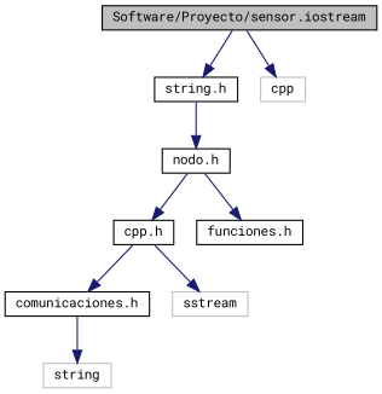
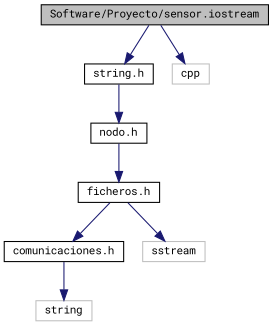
  digraph {
    fontname="Roboto Mono"
    node [color=black fillcolor=white fontname="Roboto Mono" fontsize=10 shape=record style=filled]
    edge [color=midnightblue fontname="Roboto Mono" fontsize=10 labelfontname=Helvetica labelfontsize=10 style=solid]
    n1 [fillcolor=grey75 fontcolor=black height=0.2 label="Software/Proyecto/sensor.iostream" width=0.4]
    n2 [height=0.2 label="string.h" width=0.4]
    n3 [color=grey75 height=0.2 label=cpp width=0.4]
    n4 [height=0.2 label="nodo.h" width=0.4]
-   n5 [height=0.2 label="cpp.h" width=0.4]
-   n6 [height=0.2 label="funciones.h" width=0.4]
+   n5 [height=0.2 label="ficheros.h" width=0.4]
    n7 [height=0.2 label="comunicaciones.h" width=0.4]
    n8 [color=grey75 height=0.2 label=sstream width=0.4]
    n9 [color=grey75 height=0.2 label=string width=0.4]
    n1 -> n2
    n1 -> n3
    n2 -> n4
    n4 -> n5
-   n4 -> n6
    n5 -> n7
    n5 -> n8
    n7 -> n9
  }
